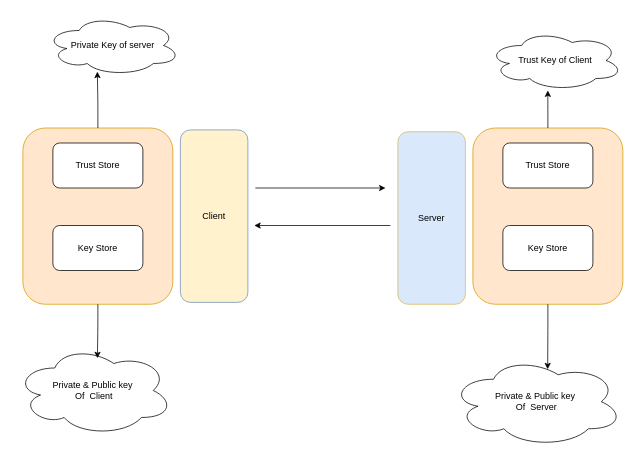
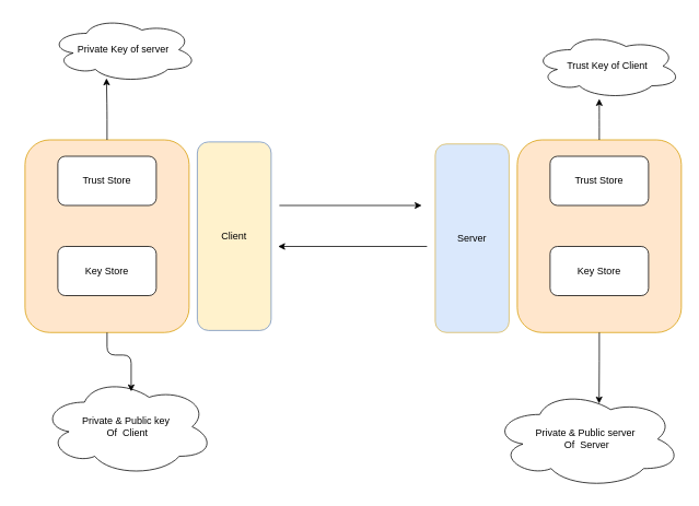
  <mxCell id="0" />
  <mxCell id="1" parent="0" />
  <mxCell id="2" value="" style="rounded=1;whiteSpace=wrap;html=1;fillColor=#ffe6cc;strokeColor=#d79b00;" parent="1" vertex="1"><mxGeometry x="30" y="170" width="200" height="235" as="geometry" /></mxCell>
  <mxCell id="3" value="Client" style="rounded=1;whiteSpace=wrap;html=1;fillColor=#fff2cc;strokeColor=#6c8ebf;" parent="1" vertex="1"><mxGeometry x="240" y="172.5" width="90" height="230" as="geometry" /></mxCell>
  <mxCell id="4" value="" style="rounded=1;whiteSpace=wrap;html=1;fillColor=#ffe6cc;strokeColor=#d79b00;" parent="1" vertex="1"><mxGeometry x="630" y="170" width="200" height="235" as="geometry" /></mxCell>
  <mxCell id="5" style="edgeStyle=orthogonalEdgeStyle;rounded=1;orthogonalLoop=1;jettySize=auto;html=1;" parent="1" edge="1"><mxGeometry relative="1" as="geometry"><mxPoint x="338.5" y="300" as="targetPoint" /><mxPoint x="520" y="300" as="sourcePoint" /></mxGeometry></mxCell>
  <mxCell id="6" value="Server" style="rounded=1;whiteSpace=wrap;html=1;fillColor=#dae8fc;strokeColor=#d6b656;" parent="1" vertex="1"><mxGeometry x="530" y="175" width="90" height="230" as="geometry" /></mxCell>
  <mxCell id="7" value="Key Store" style="rounded=1;whiteSpace=wrap;html=1;" parent="1" vertex="1"><mxGeometry x="70" y="300" width="120" height="60" as="geometry" /></mxCell>
  <mxCell id="8" value="Trust Store" style="rounded=1;whiteSpace=wrap;html=1;" parent="1" vertex="1"><mxGeometry x="70" y="190" width="120" height="60" as="geometry" /></mxCell>
- <mxCell id="9" value="Private &amp;amp; Public key&amp;nbsp;&lt;div&gt;Of&amp;nbsp; Client&lt;/div&gt;" style="ellipse;shape=cloud;whiteSpace=wrap;html=1;rounded=1;" parent="1" vertex="1"><mxGeometry y="460" width="210" height="120" as="geometry" x="20" /></mxCell>
+ <mxCell id="9" value="Private &amp;amp; Public key&amp;nbsp;&lt;div&gt;Of&amp;nbsp; Client&lt;/div&gt;" style="ellipse;shape=cloud;whiteSpace=wrap;html=1;rounded=1;" parent="1" vertex="1"><mxGeometry x="50" y="460" width="210" height="120" as="geometry" /></mxCell>
  <mxCell id="10" value="Private Key of server" style="ellipse;shape=cloud;whiteSpace=wrap;html=1;rounded=1;" parent="1" vertex="1"><mxGeometry x="60" y="20" width="180" height="80" as="geometry" /></mxCell>
  <mxCell id="11" value="Trust Store" style="rounded=1;whiteSpace=wrap;html=1;" parent="1" vertex="1"><mxGeometry x="670" y="190" width="120" height="60" as="geometry" /></mxCell>
  <mxCell id="12" value="Key Store" style="rounded=1;whiteSpace=wrap;html=1;" parent="1" vertex="1"><mxGeometry x="670" y="300" width="120" height="60" as="geometry" /></mxCell>
  <mxCell id="13" value="" style="endArrow=classic;html=1;rounded=1;" parent="1" edge="1"><mxGeometry width="50" height="50" relative="1" as="geometry"><mxPoint x="340" y="250" as="sourcePoint" /><mxPoint x="513.5" y="250" as="targetPoint" /><Array as="points" /></mxGeometry></mxCell>
  <mxCell id="14" value="Trust Key of Client" style="ellipse;shape=cloud;whiteSpace=wrap;html=1;rounded=1;" parent="1" vertex="1"><mxGeometry x="650" y="40" width="180" height="80" as="geometry" /></mxCell>
- <mxCell id="15" value="Private &amp;amp; Public key&amp;nbsp;&lt;div&gt;Of&amp;nbsp; Server&lt;/div&gt;" style="ellipse;shape=cloud;whiteSpace=wrap;html=1;rounded=1;" parent="1" vertex="1"><mxGeometry x="600" y="475" width="230" height="120" as="geometry" /></mxCell>
+ <mxCell id="15" value="Private &amp;amp; Public server&amp;nbsp;&lt;div&gt;Of&amp;nbsp; Server&lt;/div&gt;" style="ellipse;shape=cloud;whiteSpace=wrap;html=1;rounded=1;" parent="1" vertex="1"><mxGeometry x="600" y="475" width="230" height="120" as="geometry" /></mxCell>
  <mxCell id="16" style="edgeStyle=orthogonalEdgeStyle;rounded=1;orthogonalLoop=1;jettySize=auto;html=1;entryX=0.521;entryY=0.141;entryDx=0;entryDy=0;entryPerimeter=0;" parent="1" source="2" target="9" edge="1"><mxGeometry relative="1" as="geometry" /></mxCell>
  <mxCell id="17" style="edgeStyle=orthogonalEdgeStyle;rounded=1;orthogonalLoop=1;jettySize=auto;html=1;entryX=0.385;entryY=0.936;entryDx=0;entryDy=0;entryPerimeter=0;" parent="1" source="2" target="10" edge="1"><mxGeometry relative="1" as="geometry" /></mxCell>
  <mxCell id="18" style="edgeStyle=orthogonalEdgeStyle;rounded=1;orthogonalLoop=1;jettySize=auto;html=1;entryX=0.444;entryY=1;entryDx=0;entryDy=0;entryPerimeter=0;" parent="1" source="4" target="14" edge="1"><mxGeometry relative="1" as="geometry" /></mxCell>
  <mxCell id="19" style="edgeStyle=orthogonalEdgeStyle;rounded=1;orthogonalLoop=1;jettySize=auto;html=1;entryX=0.564;entryY=0.139;entryDx=0;entryDy=0;entryPerimeter=0;" parent="1" source="4" target="15" edge="1"><mxGeometry relative="1" as="geometry" /></mxCell>
